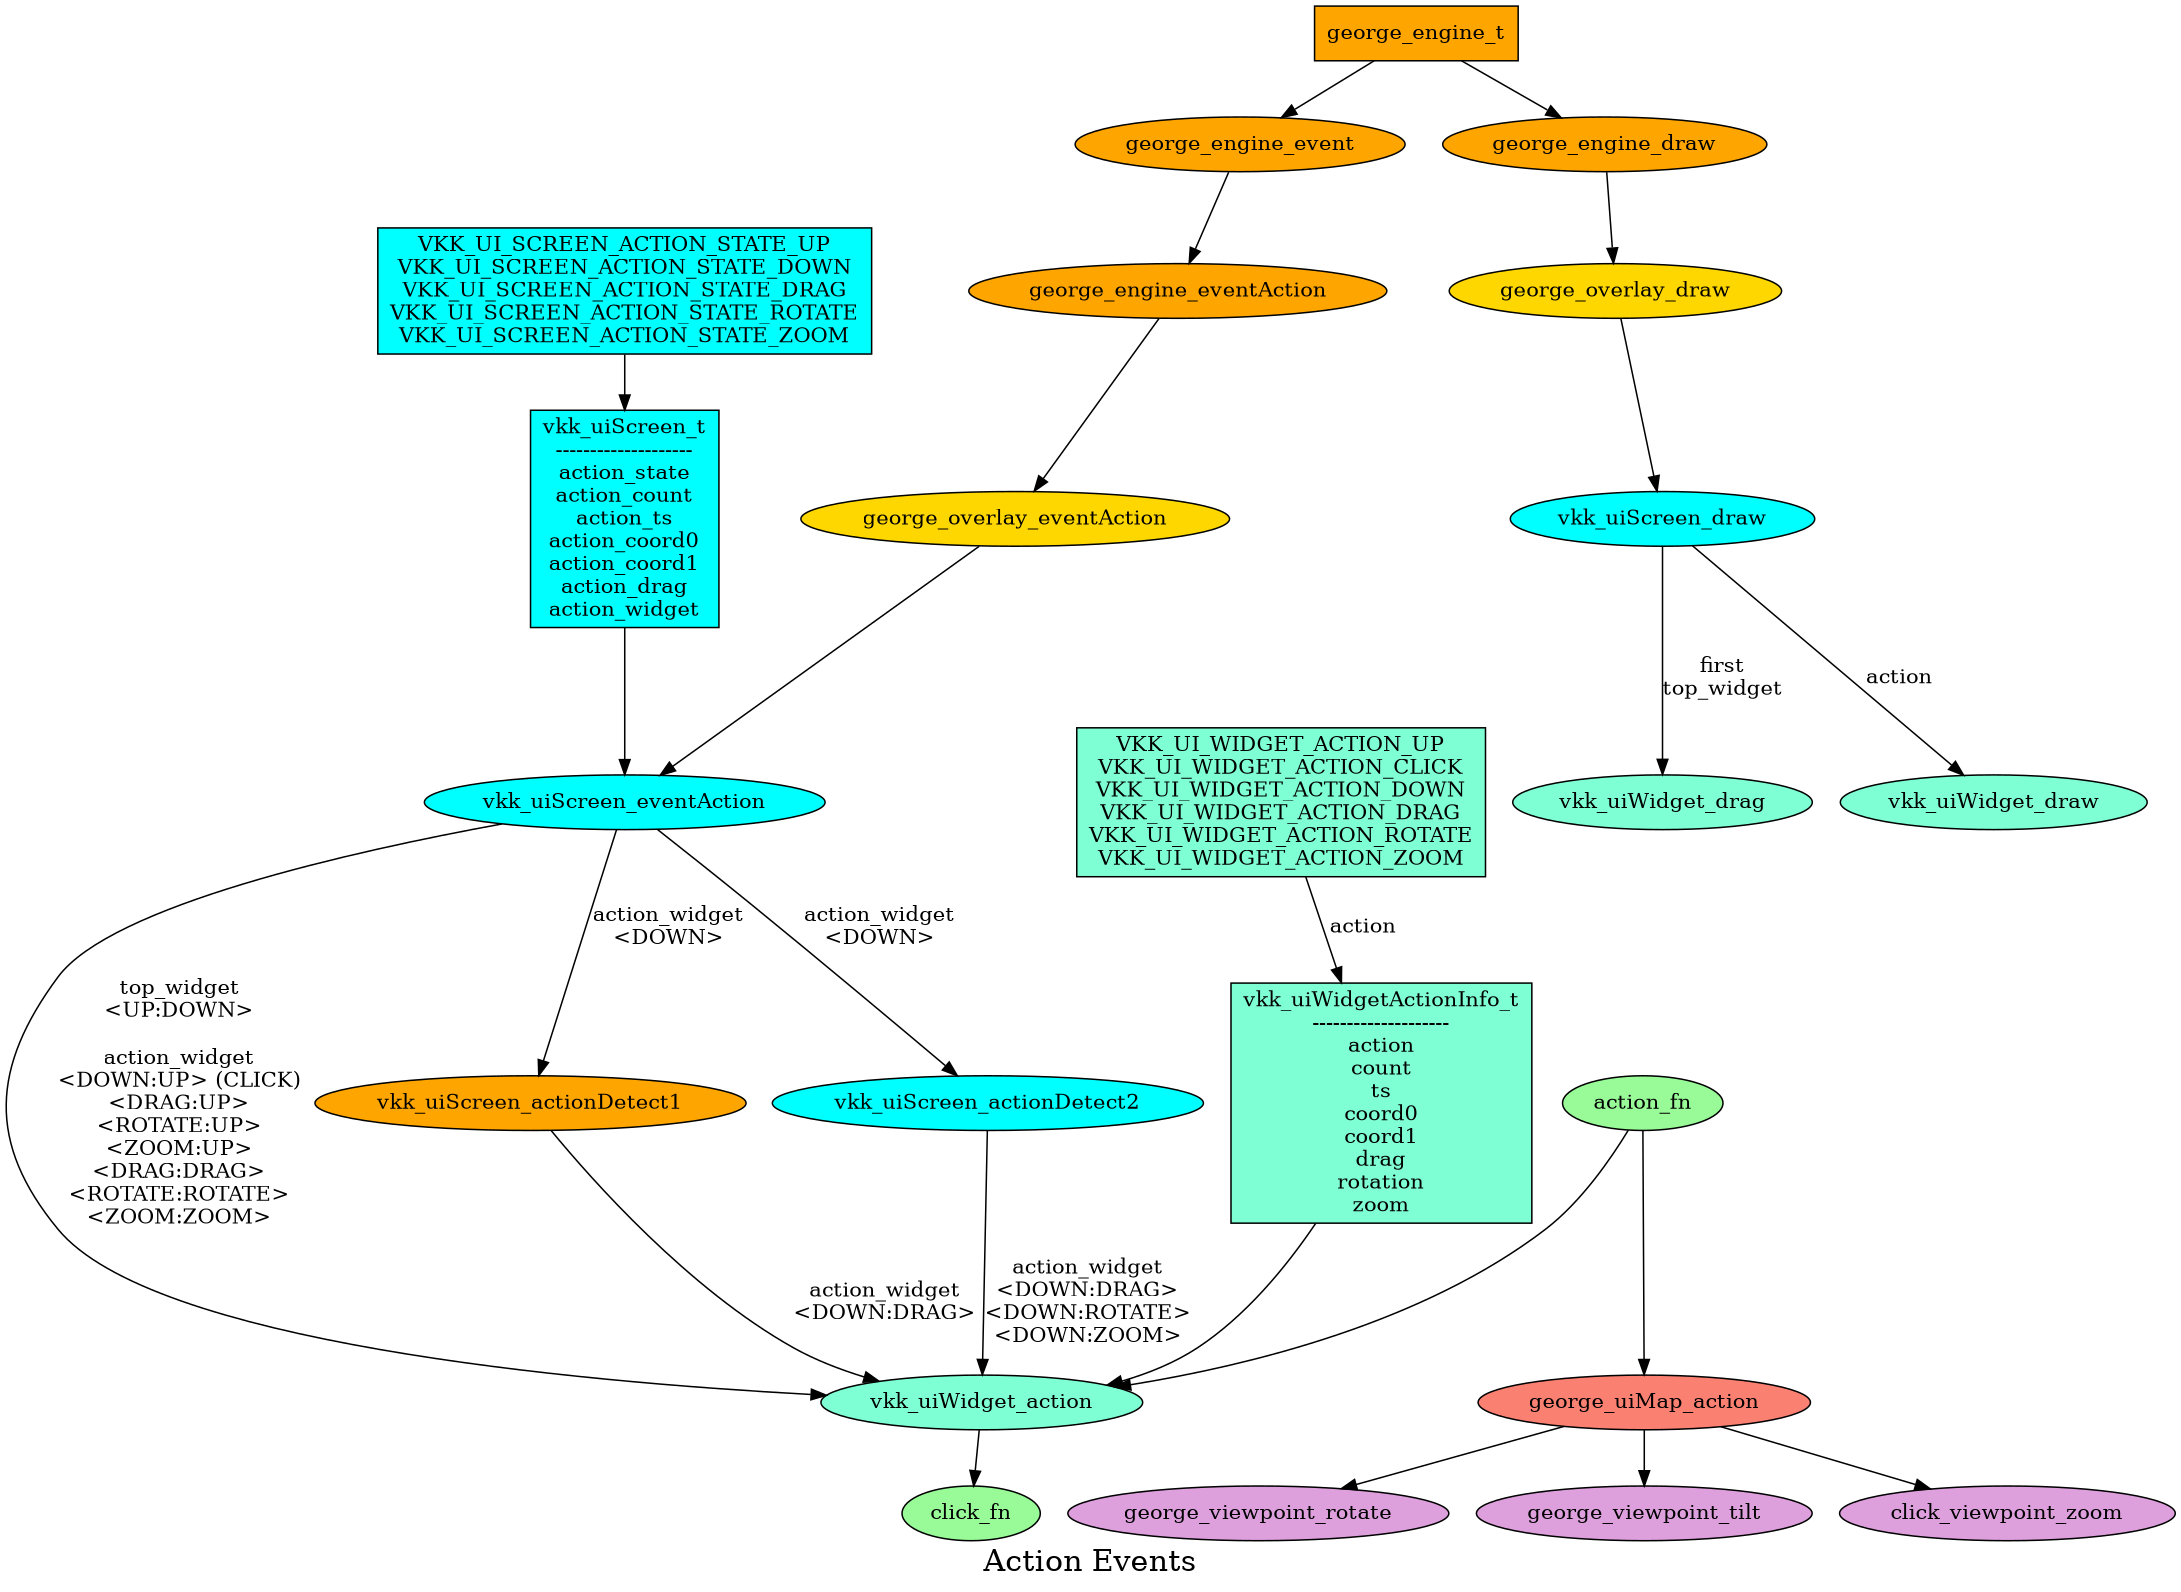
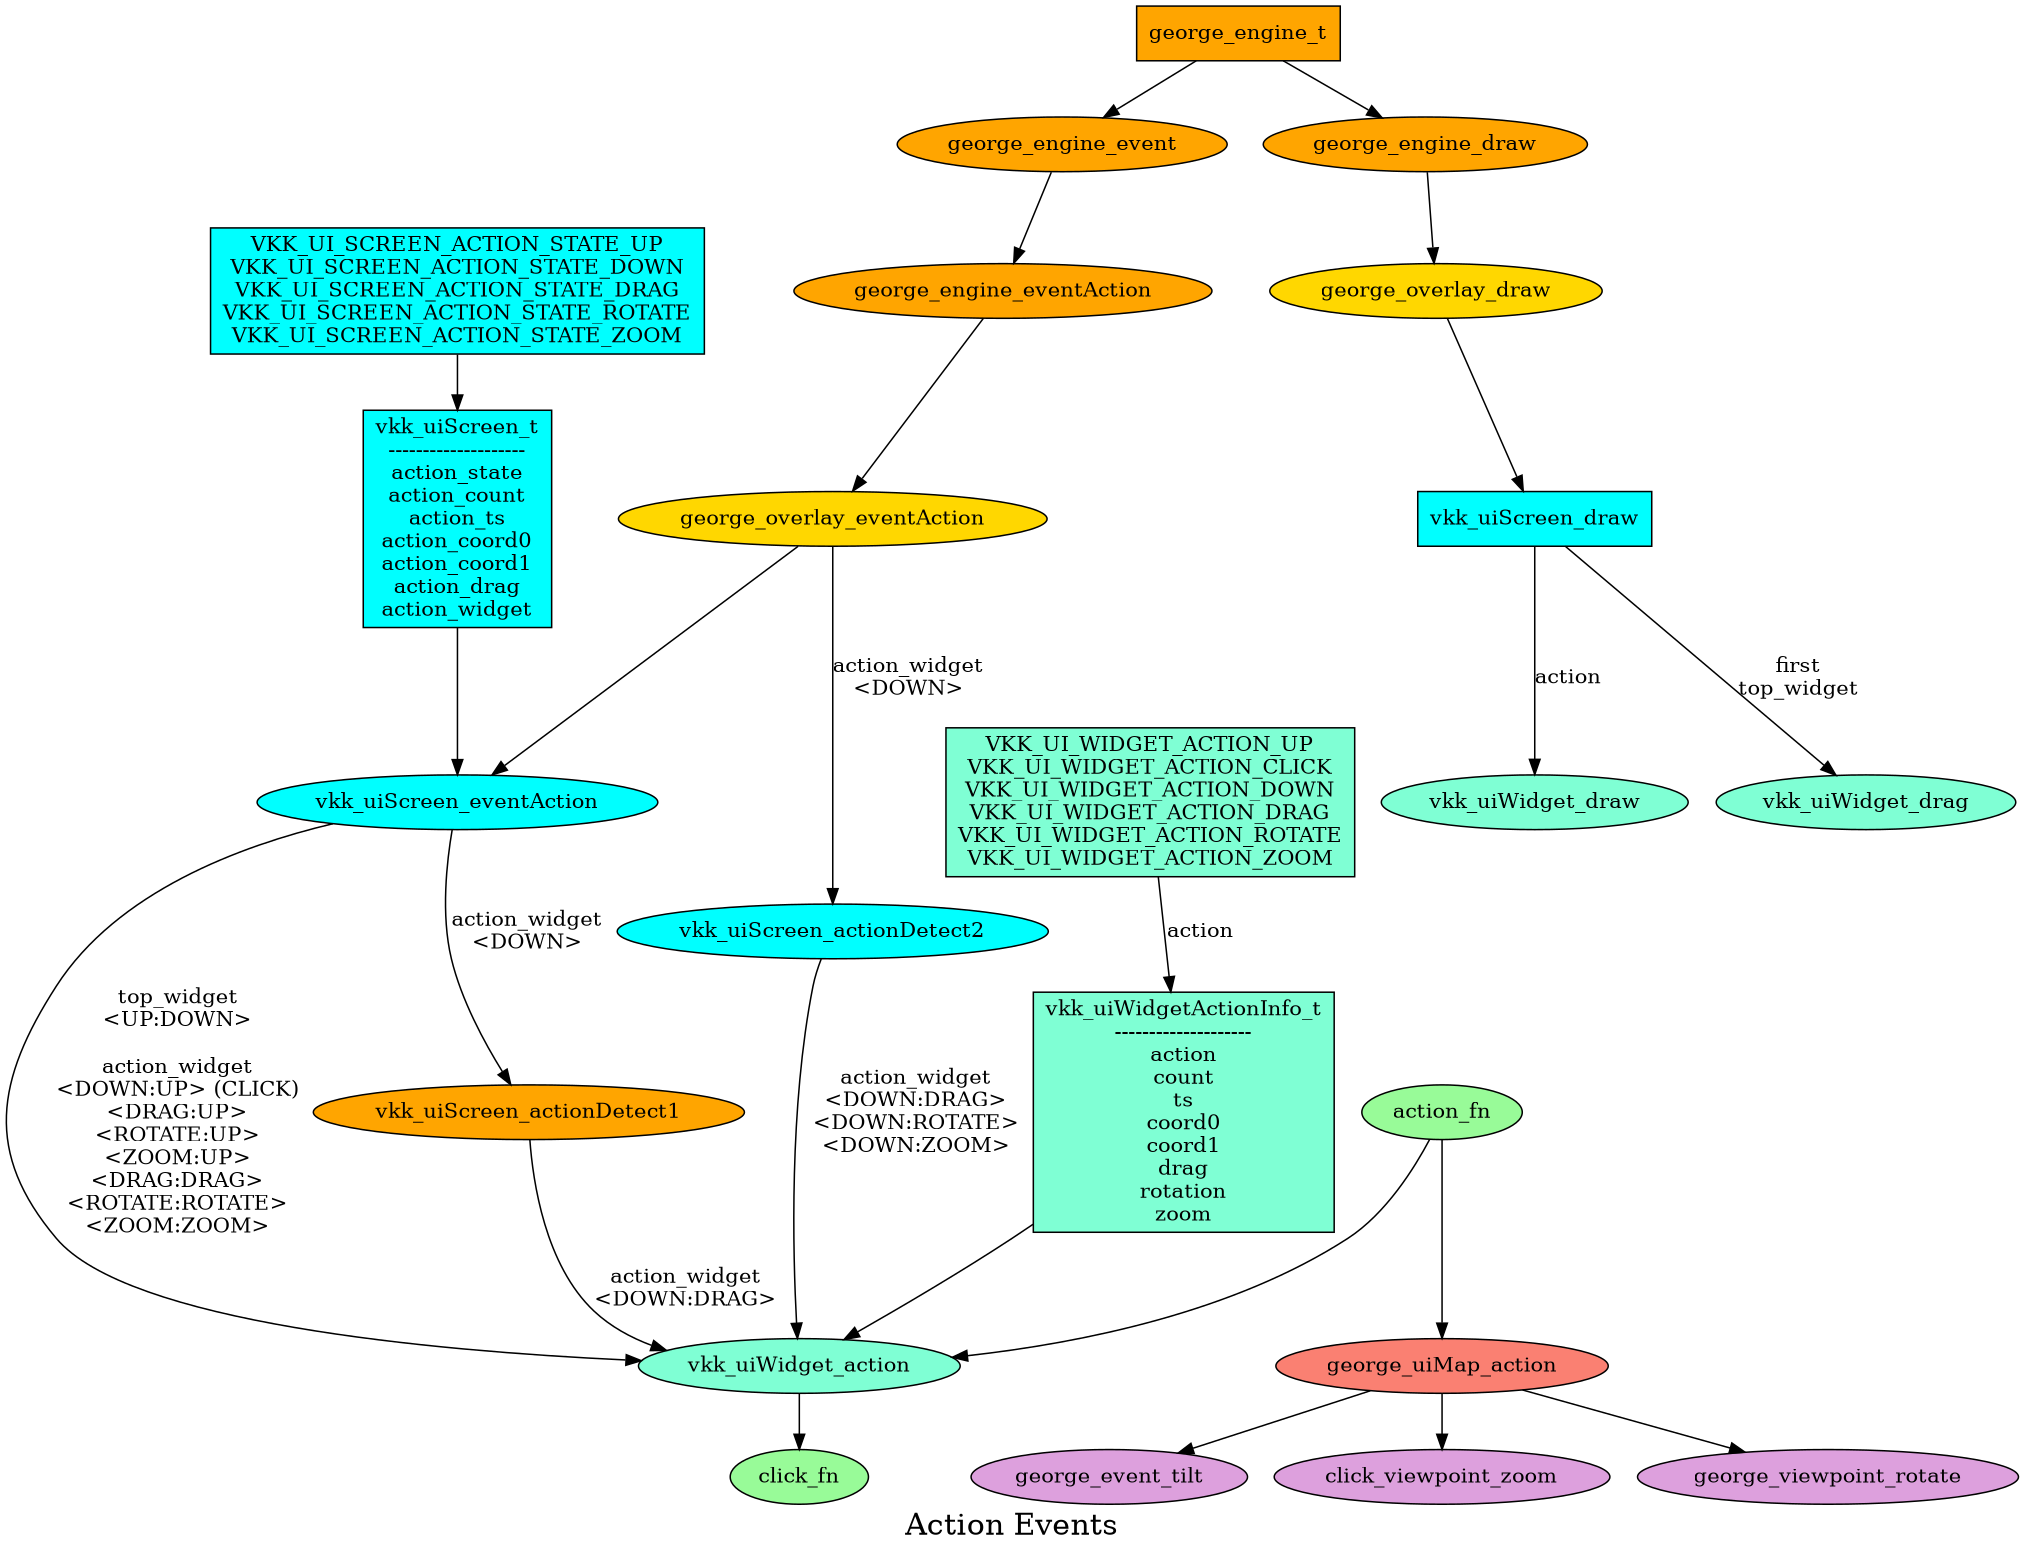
  digraph {
    fontsize=20
    label="Action Events"
    node [fillcolor=orange style=filled]
    n1 [label=george_engine_t shape=box]
    n2 [label=george_engine_event]
    n3 [label=george_engine_draw]
    n4 [label=george_engine_eventAction]
    n5 [fillcolor=gold label=george_overlay_draw]
    n6 [fillcolor=cyan label="VKK_UI_SCREEN_ACTION_STATE_UP\nVKK_UI_SCREEN_ACTION_STATE_DOWN\nVKK_UI_SCREEN_ACTION_STATE_DRAG\nVKK_UI_SCREEN_ACTION_STATE_ROTATE\nVKK_UI_SCREEN_ACTION_STATE_ZOOM" shape=box]
    n7 [fillcolor=cyan label="vkk_uiScreen_t\n--------------------\naction_state\naction_count\naction_ts\naction_coord0\naction_coord1\naction_drag\naction_widget" shape=box]
    n8 [fillcolor=cyan label=vkk_uiScreen_eventAction]
    n9 [fillcolor=aquamarine label=vkk_uiWidget_action]
    n10 [label=vkk_uiScreen_actionDetect1]
    n11 [fillcolor=cyan label=vkk_uiScreen_actionDetect2]
    n12 [fillcolor=aquamarine label="VKK_UI_WIDGET_ACTION_UP\nVKK_UI_WIDGET_ACTION_CLICK\nVKK_UI_WIDGET_ACTION_DOWN\nVKK_UI_WIDGET_ACTION_DRAG\nVKK_UI_WIDGET_ACTION_ROTATE\nVKK_UI_WIDGET_ACTION_ZOOM" shape=box]
    n13 [fillcolor=aquamarine label="vkk_uiWidgetActionInfo_t\n--------------------\naction\ncount\nts\ncoord0\ncoord1\ndrag\nrotation\nzoom" shape=box]
    n14 [fillcolor=palegreen label=click_fn]
    n15 [fillcolor=salmon label=george_uiMap_action]
    n16 [fillcolor=plum label=george_viewpoint_rotate]
-   n17 [fillcolor=plum label=george_viewpoint_tilt]
+   n17 [fillcolor=plum label=george_event_tilt]
    n18 [fillcolor=plum label=click_viewpoint_zoom]
    n19 [fillcolor=gold label=george_overlay_eventAction]
-   n20 [fillcolor=cyan label=vkk_uiScreen_draw]
+   n20 [fillcolor=cyan label=vkk_uiScreen_draw shape=box]
    n21 [fillcolor=aquamarine label=vkk_uiWidget_drag]
    n22 [fillcolor=aquamarine label=vkk_uiWidget_draw]
    n23 [fillcolor=palegreen label=action_fn]
    n1 -> n2
    n1 -> n3
    n2 -> n4
    n3 -> n5
    n4 -> n19
    n5 -> n20
    n6 -> n7
    n7 -> n8
    n8 -> n9 [label="top_widget\n<UP:DOWN>\n\naction_widget\n<DOWN:UP> (CLICK)\n<DRAG:UP>\n<ROTATE:UP>\n<ZOOM:UP>\n<DRAG:DRAG>\n<ROTATE:ROTATE>\n<ZOOM:ZOOM>"]
    n8 -> n10 [label="action_widget\n<DOWN>"]
-   n8 -> n11 [label="action_widget\n<DOWN>"]
+   n19 -> n11 [label="action_widget\n<DOWN>"]
    n9 -> n14
    n10 -> n9 [label="action_widget\n<DOWN:DRAG>"]
    n11 -> n9 [label="action_widget\n<DOWN:DRAG>\n<DOWN:ROTATE>\n<DOWN:ZOOM>"]
    n12 -> n13 [label=action]
    n13 -> n9
    n15 -> n16
    n15 -> n17
    n15 -> n18
    n19 -> n8
    n20 -> n21 [label="first\ntop_widget"]
    n20 -> n22 [label=action]
    n23 -> n9
    n23 -> n15
  }
